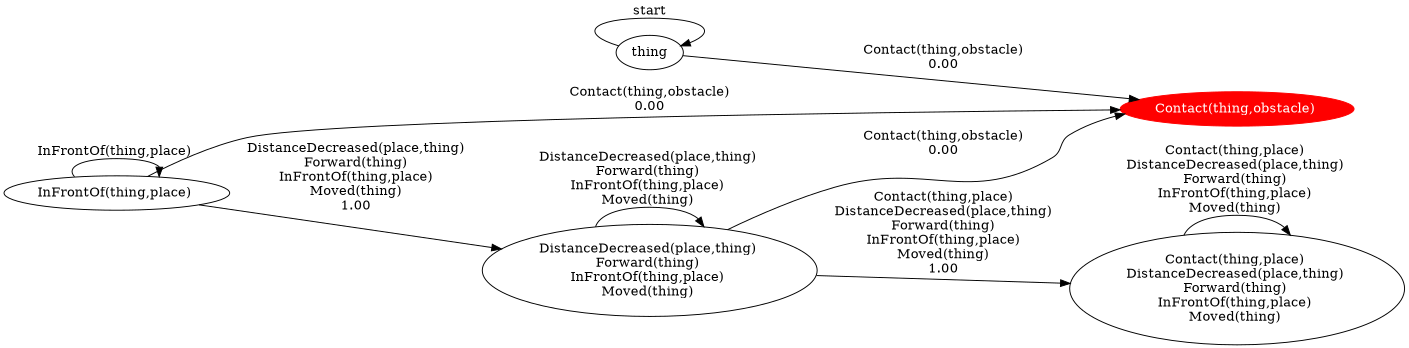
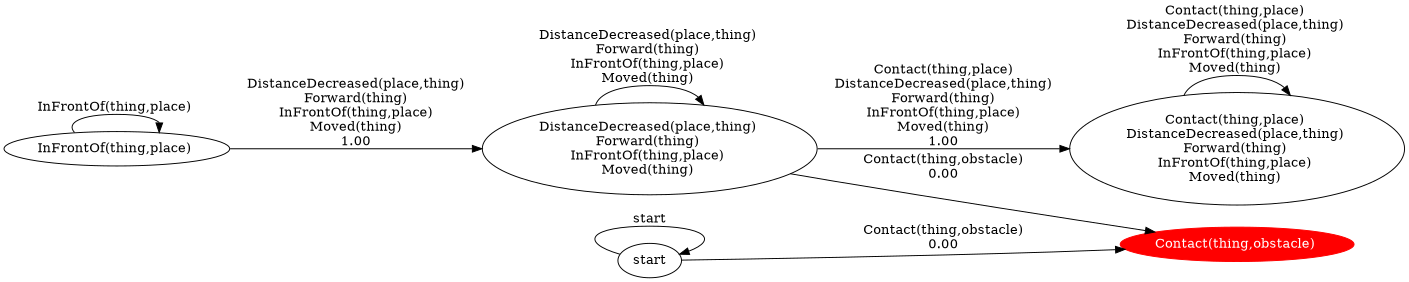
  digraph {
    rankdir=LR
    node [fontcolor=black]
    n1 [color=red fontcolor=white label="Contact(thing,obstacle) \n" style=filled]
    n2 [label="DistanceDecreased(place,thing) \nForward(thing) \nInFrontOf(thing,place) \nMoved(thing) \n"]
    n3 [label="Contact(thing,place) \nDistanceDecreased(place,thing) \nForward(thing) \nInFrontOf(thing,place) \nMoved(thing) \n"]
    n4 [label="InFrontOf(thing,place) \n"]
-   n5 [label=thing]
+   n5 [label=start]
    n2 -> n1 [label="Contact(thing,obstacle)\n0.00"]
    n2 -> n2 [label="DistanceDecreased(place,thing) \nForward(thing) \nInFrontOf(thing,place) \nMoved(thing) \n"]
    n2 -> n3 [label="Contact(thing,place)\nDistanceDecreased(place,thing)\nForward(thing)\nInFrontOf(thing,place)\nMoved(thing)\n1.00"]
    n3 -> n3 [label="Contact(thing,place) \nDistanceDecreased(place,thing) \nForward(thing) \nInFrontOf(thing,place) \nMoved(thing) \n"]
-   n4 -> n1 [label="Contact(thing,obstacle)\n0.00"]
    n4 -> n2 [label="DistanceDecreased(place,thing)\nForward(thing)\nInFrontOf(thing,place)\nMoved(thing)\n1.00"]
    n4 -> n4 [label="InFrontOf(thing,place) \n"]
    n5 -> n1 [label="Contact(thing,obstacle)\n0.00"]
    n5 -> n5 [label=start]
  }
